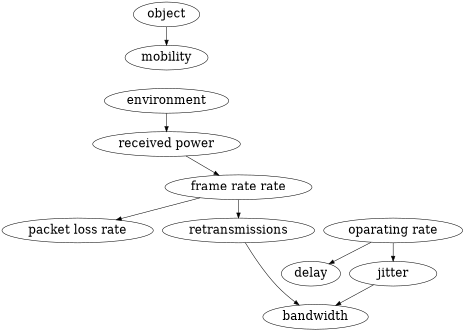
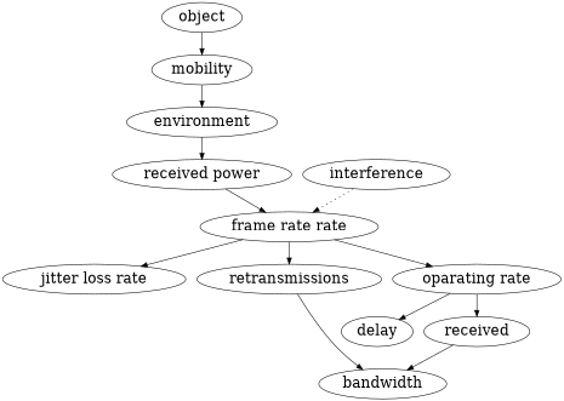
  digraph {
    rankdir=TB
    node [fontsize=24]
-   n1 [label="packet loss rate"]
+   n1 [label="jitter loss rate"]
    n2 [label=retransmissions]
    n3 [label="oparating rate"]
    n4 [label=delay]
-   n5 [label=jitter]
+   n5 [label=received]
    n6 [label=bandwidth]
    n7 [label=object]
    n8 [label=mobility]
    n9 [label=environment]
    n10 [label="received power"]
    n11 [label="frame rate rate"]
+   n12 [label=interference]
    subgraph sub_1 {
      rank=same
      n1
      n2
      n3
    }
    subgraph sub_2 {
      rank=same
      n4
      n5
    }
    n2 -> n6
    n3 -> n4
    n3 -> n5
    n5 -> n6
    n7 -> n8
+   n8 -> n9
    n9 -> n10
    n10 -> n11
    n11 -> n1
    n11 -> n2
+   n11 -> n3
+   n12 -> n11 [style=dotted]
  }
